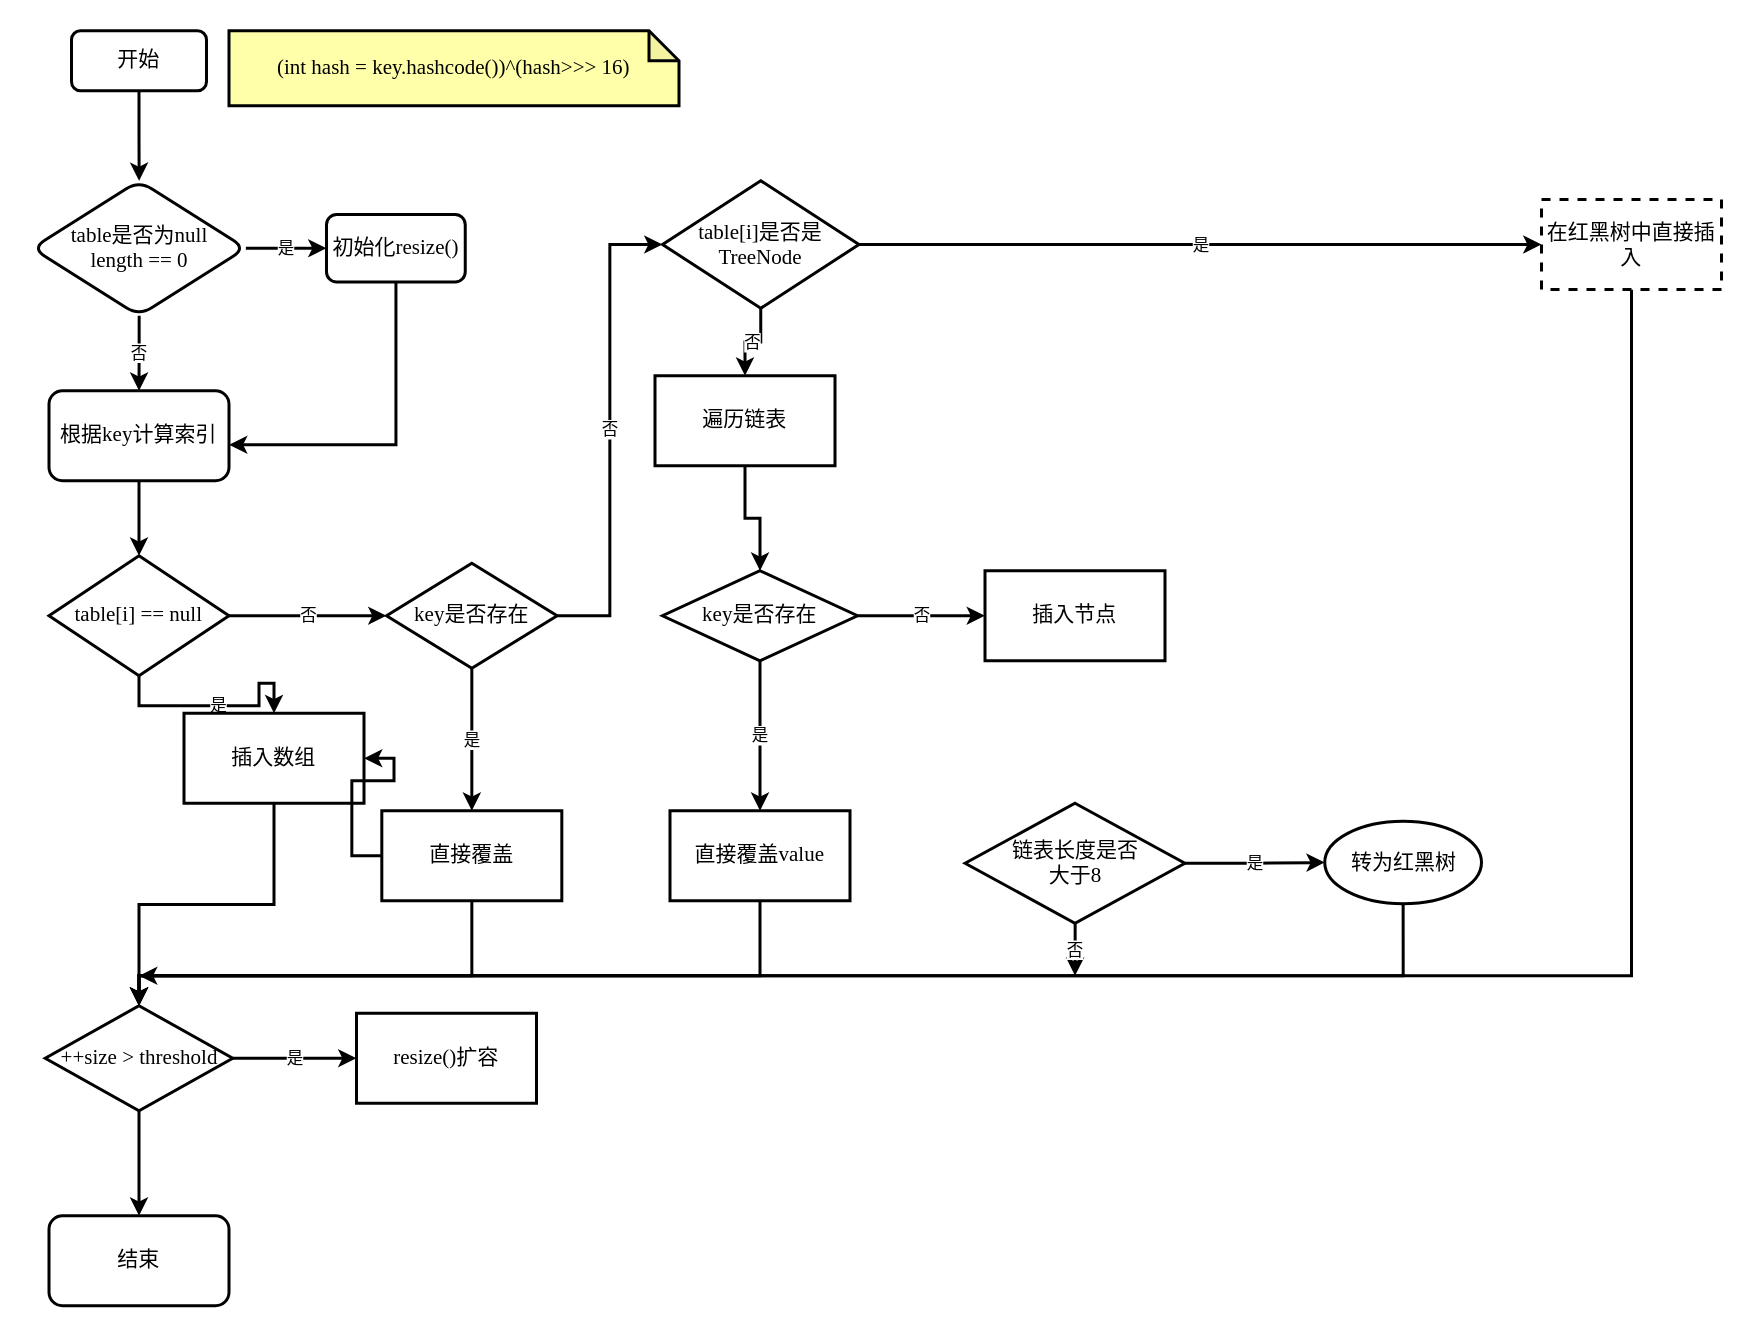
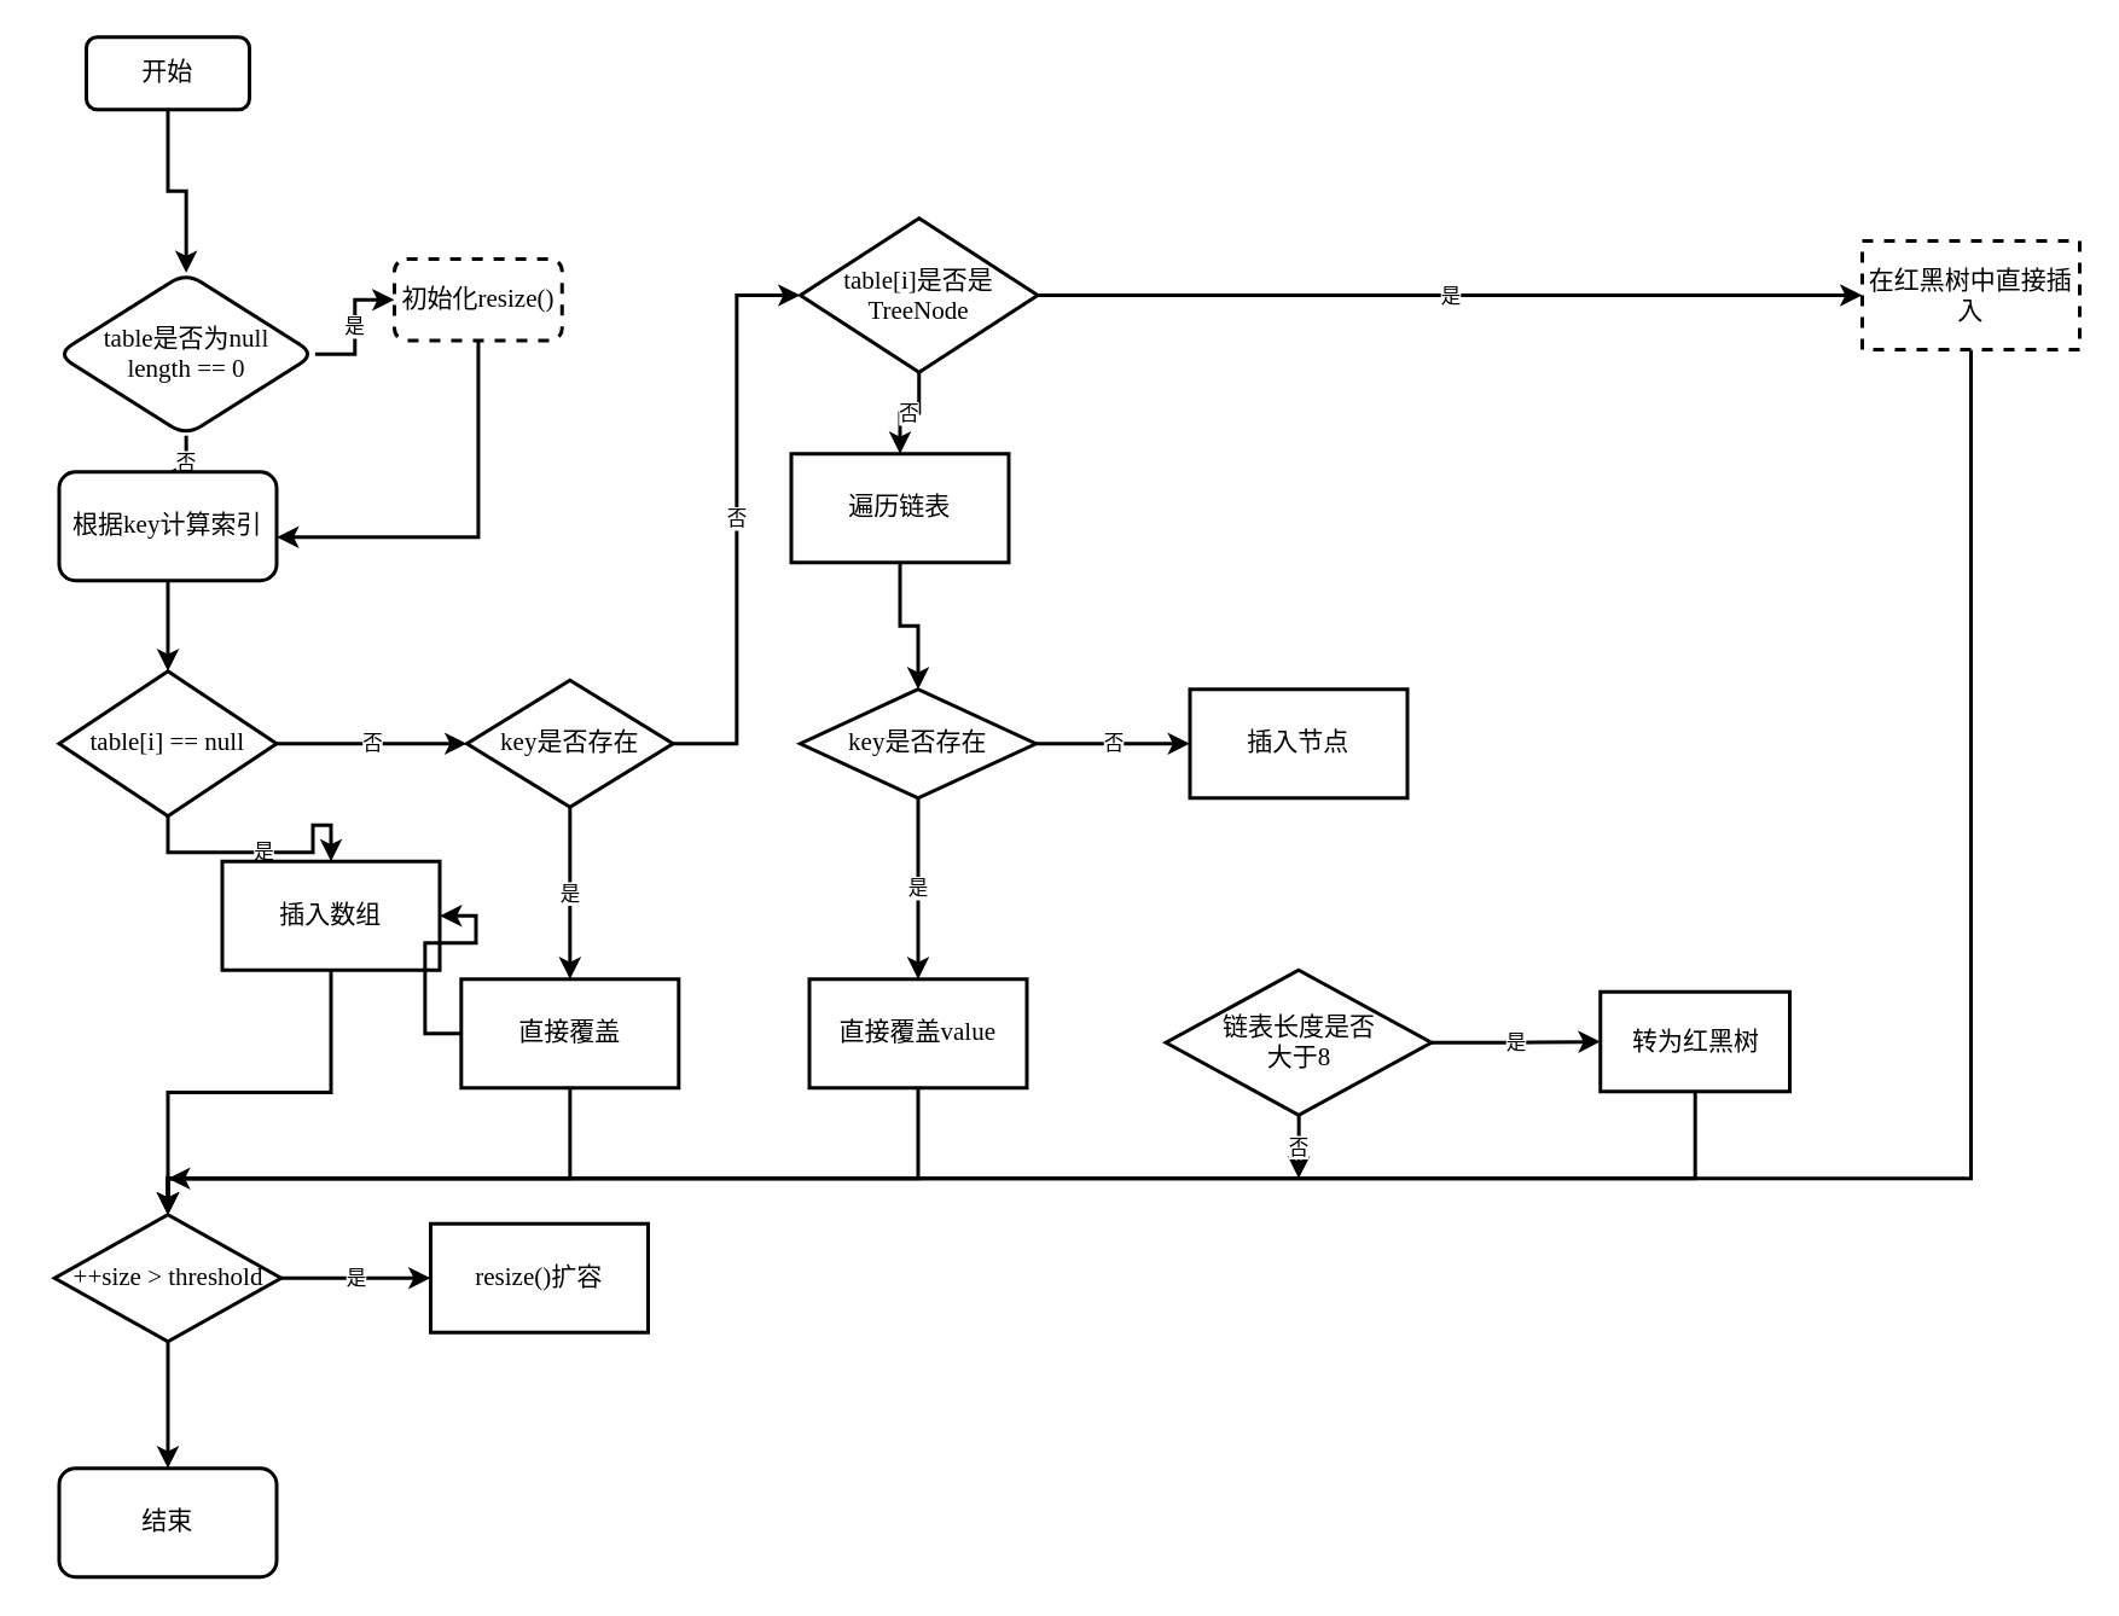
  <mxCell id="0" />
  <mxCell id="1" parent="0" />
  <mxCell id="2" value="" style="edgeStyle=orthogonalEdgeStyle;rounded=0;orthogonalLoop=1;jettySize=auto;html=1;strokeWidth=2;" parent="1" source="3" target="6" edge="1"><mxGeometry relative="1" as="geometry" /></mxCell>
  <mxCell id="3" value="开始" style="rounded=1;whiteSpace=wrap;html=1;fontFamily=微软雅黑;fontSize=14;strokeWidth=2;" parent="1" vertex="1"><mxGeometry x="47" y="20" width="90" height="40" as="geometry" /></mxCell>
  <mxCell id="4" value="是" style="edgeStyle=orthogonalEdgeStyle;rounded=0;orthogonalLoop=1;jettySize=auto;html=1;strokeWidth=2;" parent="1" source="6" target="8" edge="1"><mxGeometry relative="1" as="geometry" /></mxCell>
  <mxCell id="5" value="否" style="edgeStyle=orthogonalEdgeStyle;rounded=0;orthogonalLoop=1;jettySize=auto;html=1;strokeWidth=2;" parent="1" source="6" target="10" edge="1"><mxGeometry relative="1" as="geometry" /></mxCell>
- <mxCell id="6" value="table是否为null&lt;br&gt;length == 0" style="rhombus;whiteSpace=wrap;html=1;rounded=1;fontFamily=微软雅黑;fontSize=14;strokeWidth=2;" parent="1" vertex="1"><mxGeometry x="20.75" y="120" width="142.5" height="90" as="geometry" /></mxCell>
+ <mxCell id="6" value="table是否为null&lt;br&gt;length == 0" style="rhombus;whiteSpace=wrap;html=1;rounded=1;fontFamily=微软雅黑;fontSize=14;strokeWidth=2;" parent="1" vertex="1"><mxGeometry x="30.75" y="150" width="142.5" height="90" as="geometry" /></mxCell>
  <mxCell id="7" style="edgeStyle=orthogonalEdgeStyle;rounded=0;orthogonalLoop=1;jettySize=auto;html=1;entryX=1;entryY=0.6;entryDx=0;entryDy=0;strokeWidth=2;" parent="1" source="8" target="10" edge="1"><mxGeometry relative="1" as="geometry"><Array as="points"><mxPoint x="263" y="296" /></Array></mxGeometry></mxCell>
- <mxCell id="8" value="初始化resize()" style="whiteSpace=wrap;html=1;rounded=1;fontFamily=微软雅黑;fontSize=14;strokeWidth=2;" parent="1" vertex="1"><mxGeometry x="217" y="142.5" width="92.5" height="45" as="geometry" /></mxCell>
+ <mxCell id="8" value="初始化resize()" style="whiteSpace=wrap;html=1;rounded=1;fontFamily=微软雅黑;fontSize=14;strokeWidth=2;dashed=1;" parent="1" vertex="1"><mxGeometry x="217" y="142.5" width="92.5" height="45" as="geometry" /></mxCell>
  <mxCell id="9" value="" style="edgeStyle=orthogonalEdgeStyle;rounded=0;orthogonalLoop=1;jettySize=auto;html=1;strokeWidth=2;" parent="1" source="10" edge="1"><mxGeometry relative="1" as="geometry"><mxPoint x="92" y="370" as="targetPoint" /></mxGeometry></mxCell>
  <mxCell id="10" value="根据key计算索引" style="whiteSpace=wrap;html=1;rounded=1;fontFamily=微软雅黑;fontSize=14;strokeWidth=2;" parent="1" vertex="1"><mxGeometry x="32" y="260" width="120" height="60" as="geometry" /></mxCell>
- <mxCell id="11" value="(int hash = key.hashcode())^(hash&amp;gt;&amp;gt;&amp;gt; 16)" style="shape=note;whiteSpace=wrap;html=1;backgroundOutline=1;darkOpacity=0.05;size=20;fontFamily=微软雅黑;fontSize=14;strokeWidth=2;fillColor=#FFFFAA;fontColor=#000000;" parent="1" vertex="1"><mxGeometry x="152" y="20" width="300" height="50" as="geometry" /></mxCell>
  <mxCell id="12" value="是" style="edgeStyle=orthogonalEdgeStyle;rounded=0;orthogonalLoop=1;jettySize=auto;html=1;strokeWidth=2;" parent="1" source="14" target="16" edge="1"><mxGeometry relative="1" as="geometry" /></mxCell>
  <mxCell id="13" value="否" style="edgeStyle=orthogonalEdgeStyle;rounded=0;orthogonalLoop=1;jettySize=auto;html=1;entryX=0;entryY=0.5;entryDx=0;entryDy=0;strokeWidth=2;" parent="1" source="14" target="19" edge="1"><mxGeometry relative="1" as="geometry" /></mxCell>
  <mxCell id="14" value="&lt;span&gt;table[i] == null&lt;/span&gt;" style="rhombus;whiteSpace=wrap;html=1;fontFamily=微软雅黑;fontSize=14;strokeWidth=2;" parent="1" vertex="1"><mxGeometry x="32" y="370" width="120" height="80" as="geometry" /></mxCell>
  <mxCell id="15" value="" style="edgeStyle=orthogonalEdgeStyle;rounded=0;orthogonalLoop=1;jettySize=auto;html=1;strokeWidth=2;" parent="1" source="16" target="43" edge="1"><mxGeometry relative="1" as="geometry" /></mxCell>
  <mxCell id="16" value="插入数组" style="whiteSpace=wrap;html=1;fontFamily=微软雅黑;fontSize=14;strokeWidth=2;" parent="1" vertex="1"><mxGeometry x="122" y="475" width="120" height="60" as="geometry" /></mxCell>
  <mxCell id="17" value="是" style="edgeStyle=orthogonalEdgeStyle;rounded=0;orthogonalLoop=1;jettySize=auto;html=1;strokeWidth=2;" parent="1" source="19" target="22" edge="1"><mxGeometry relative="1" as="geometry" /></mxCell>
  <mxCell id="18" value="否" style="edgeStyle=orthogonalEdgeStyle;rounded=0;orthogonalLoop=1;jettySize=auto;html=1;strokeWidth=2;entryX=0;entryY=0.5;entryDx=0;entryDy=0;" parent="1" source="19" target="25" edge="1"><mxGeometry relative="1" as="geometry"><mxPoint x="367" y="410" as="targetPoint" /></mxGeometry></mxCell>
  <mxCell id="19" value="key是否存在" style="rhombus;whiteSpace=wrap;html=1;fontFamily=微软雅黑;fontSize=14;strokeWidth=2;" parent="1" vertex="1"><mxGeometry x="257" y="375" width="113.75" height="70" as="geometry" /></mxCell>
  <mxCell id="20" style="edgeStyle=orthogonalEdgeStyle;rounded=0;orthogonalLoop=1;jettySize=auto;html=1;entryX=1;entryY=0.5;entryDx=0;entryDy=0;strokeWidth=2;" parent="1" source="22" target="16" edge="1"><mxGeometry relative="1" as="geometry" /></mxCell>
  <mxCell id="21" style="edgeStyle=orthogonalEdgeStyle;rounded=0;orthogonalLoop=1;jettySize=auto;html=1;entryX=0.5;entryY=0;entryDx=0;entryDy=0;strokeWidth=2;" parent="1" source="22" target="43" edge="1"><mxGeometry relative="1" as="geometry"><Array as="points"><mxPoint x="314" y="650" /><mxPoint x="92" y="650" /></Array></mxGeometry></mxCell>
  <mxCell id="22" value="直接覆盖" style="whiteSpace=wrap;html=1;fontFamily=微软雅黑;fontSize=14;strokeWidth=2;" parent="1" vertex="1"><mxGeometry x="253.875" y="540" width="120" height="60" as="geometry" /></mxCell>
  <mxCell id="23" value="否" style="edgeStyle=orthogonalEdgeStyle;rounded=0;orthogonalLoop=1;jettySize=auto;html=1;strokeWidth=2;" parent="1" source="25" target="27" edge="1"><mxGeometry relative="1" as="geometry" /></mxCell>
  <mxCell id="24" value="是" style="edgeStyle=orthogonalEdgeStyle;rounded=0;orthogonalLoop=1;jettySize=auto;html=1;strokeWidth=2;" parent="1" source="25" target="34" edge="1"><mxGeometry relative="1" as="geometry" /></mxCell>
  <mxCell id="25" value="table[i]是否是TreeNode" style="rhombus;whiteSpace=wrap;html=1;fontFamily=微软雅黑;fontSize=14;strokeWidth=2;" parent="1" vertex="1"><mxGeometry x="441" y="120" width="131" height="85" as="geometry" /></mxCell>
  <mxCell id="26" value="" style="edgeStyle=orthogonalEdgeStyle;rounded=0;orthogonalLoop=1;jettySize=auto;html=1;strokeWidth=2;" parent="1" source="27" target="30" edge="1"><mxGeometry relative="1" as="geometry" /></mxCell>
  <mxCell id="27" value="遍历链表" style="whiteSpace=wrap;html=1;fontFamily=微软雅黑;fontSize=14;strokeWidth=2;" parent="1" vertex="1"><mxGeometry x="436" y="250" width="120" height="60" as="geometry" /></mxCell>
  <mxCell id="28" value="是" style="edgeStyle=orthogonalEdgeStyle;rounded=0;orthogonalLoop=1;jettySize=auto;html=1;strokeWidth=2;" parent="1" source="30" target="32" edge="1"><mxGeometry relative="1" as="geometry" /></mxCell>
  <mxCell id="29" value="否" style="edgeStyle=orthogonalEdgeStyle;rounded=0;orthogonalLoop=1;jettySize=auto;html=1;strokeWidth=2;" parent="1" source="30" target="35" edge="1"><mxGeometry relative="1" as="geometry" /></mxCell>
  <mxCell id="30" value="key是否存在" style="rhombus;whiteSpace=wrap;html=1;fontFamily=微软雅黑;fontSize=14;strokeWidth=2;" parent="1" vertex="1"><mxGeometry x="441" y="380" width="130" height="60" as="geometry" /></mxCell>
  <mxCell id="31" style="edgeStyle=orthogonalEdgeStyle;rounded=0;orthogonalLoop=1;jettySize=auto;html=1;strokeWidth=2;entryX=0.5;entryY=0;entryDx=0;entryDy=0;" parent="1" source="32" target="43" edge="1"><mxGeometry relative="1" as="geometry"><mxPoint x="506" y="650" as="targetPoint" /><Array as="points"><mxPoint x="506" y="650" /><mxPoint x="92" y="650" /></Array></mxGeometry></mxCell>
  <mxCell id="32" value="直接覆盖value" style="whiteSpace=wrap;html=1;fontFamily=微软雅黑;fontSize=14;strokeWidth=2;" parent="1" vertex="1"><mxGeometry x="446" y="540" width="120" height="60" as="geometry" /></mxCell>
  <mxCell id="33" style="edgeStyle=orthogonalEdgeStyle;rounded=0;orthogonalLoop=1;jettySize=auto;html=1;strokeWidth=2;" parent="1" source="34" edge="1"><mxGeometry relative="1" as="geometry"><mxPoint x="92" y="650" as="targetPoint" /><Array as="points"><mxPoint x="1087" y="650" /></Array></mxGeometry></mxCell>
  <mxCell id="34" value="在红黑树中直接插入" style="whiteSpace=wrap;html=1;fontFamily=微软雅黑;fontSize=14;strokeWidth=2;dashed=1;" parent="1" vertex="1"><mxGeometry x="1027" y="132.5" width="120" height="60" as="geometry" /></mxCell>
  <mxCell id="35" value="插入节点" style="whiteSpace=wrap;html=1;fontFamily=微软雅黑;fontSize=14;strokeWidth=2;" parent="1" vertex="1"><mxGeometry x="656" y="380" width="120" height="60" as="geometry" /></mxCell>
  <mxCell id="36" value="是" style="edgeStyle=orthogonalEdgeStyle;rounded=0;orthogonalLoop=1;jettySize=auto;html=1;strokeWidth=2;" parent="1" source="38" target="40" edge="1"><mxGeometry relative="1" as="geometry" /></mxCell>
  <mxCell id="37" value="否" style="edgeStyle=orthogonalEdgeStyle;rounded=0;orthogonalLoop=1;jettySize=auto;html=1;strokeWidth=2;" parent="1" source="38" edge="1"><mxGeometry relative="1" as="geometry"><mxPoint x="716" y="650" as="targetPoint" /></mxGeometry></mxCell>
  <mxCell id="38" value="链表长度是否&lt;br&gt;大于8" style="rhombus;whiteSpace=wrap;html=1;fontFamily=微软雅黑;fontSize=14;strokeWidth=2;" parent="1" vertex="1"><mxGeometry x="642.75" y="535" width="146.5" height="80" as="geometry" /></mxCell>
  <mxCell id="39" style="edgeStyle=orthogonalEdgeStyle;rounded=0;orthogonalLoop=1;jettySize=auto;html=1;strokeWidth=2;entryX=0.5;entryY=0;entryDx=0;entryDy=0;" parent="1" source="40" target="43" edge="1"><mxGeometry relative="1" as="geometry"><mxPoint x="934.75" y="650" as="targetPoint" /><Array as="points"><mxPoint x="935" y="650" /><mxPoint x="92" y="650" /></Array></mxGeometry></mxCell>
- <mxCell id="40" value="转为红黑树" style="ellipse;whiteSpace=wrap;html=1;fontFamily=微软雅黑;fontSize=14;strokeWidth=2;" parent="1" vertex="1"><mxGeometry x="882.5" y="547" width="104.5" height="55" as="geometry" /></mxCell>
+ <mxCell id="40" value="转为红黑树" style="whiteSpace=wrap;html=1;fontFamily=微软雅黑;fontSize=14;strokeWidth=2;" parent="1" vertex="1"><mxGeometry x="882.5" y="547" width="104.5" height="55" as="geometry" /></mxCell>
  <mxCell id="41" value="是" style="edgeStyle=orthogonalEdgeStyle;rounded=0;orthogonalLoop=1;jettySize=auto;html=1;strokeWidth=2;" parent="1" source="43" target="44" edge="1"><mxGeometry relative="1" as="geometry" /></mxCell>
  <mxCell id="42" style="edgeStyle=orthogonalEdgeStyle;rounded=0;orthogonalLoop=1;jettySize=auto;html=1;entryX=0.5;entryY=0;entryDx=0;entryDy=0;strokeWidth=2;" parent="1" source="43" target="45" edge="1"><mxGeometry relative="1" as="geometry" /></mxCell>
  <mxCell id="43" value="++size &amp;gt; threshold" style="rhombus;whiteSpace=wrap;html=1;fontFamily=微软雅黑;fontSize=14;strokeWidth=2;" parent="1" vertex="1"><mxGeometry x="29.5" y="670" width="125" height="70" as="geometry" /></mxCell>
  <mxCell id="44" value="resize()扩容" style="whiteSpace=wrap;html=1;fontFamily=微软雅黑;fontSize=14;strokeWidth=2;" parent="1" vertex="1"><mxGeometry x="237" y="675" width="120" height="60" as="geometry" /></mxCell>
  <mxCell id="45" value="结束" style="rounded=1;whiteSpace=wrap;html=1;fontFamily=微软雅黑;fontSize=14;strokeWidth=2;" parent="1" vertex="1"><mxGeometry x="32" y="810" width="120" height="60" as="geometry" /></mxCell>
